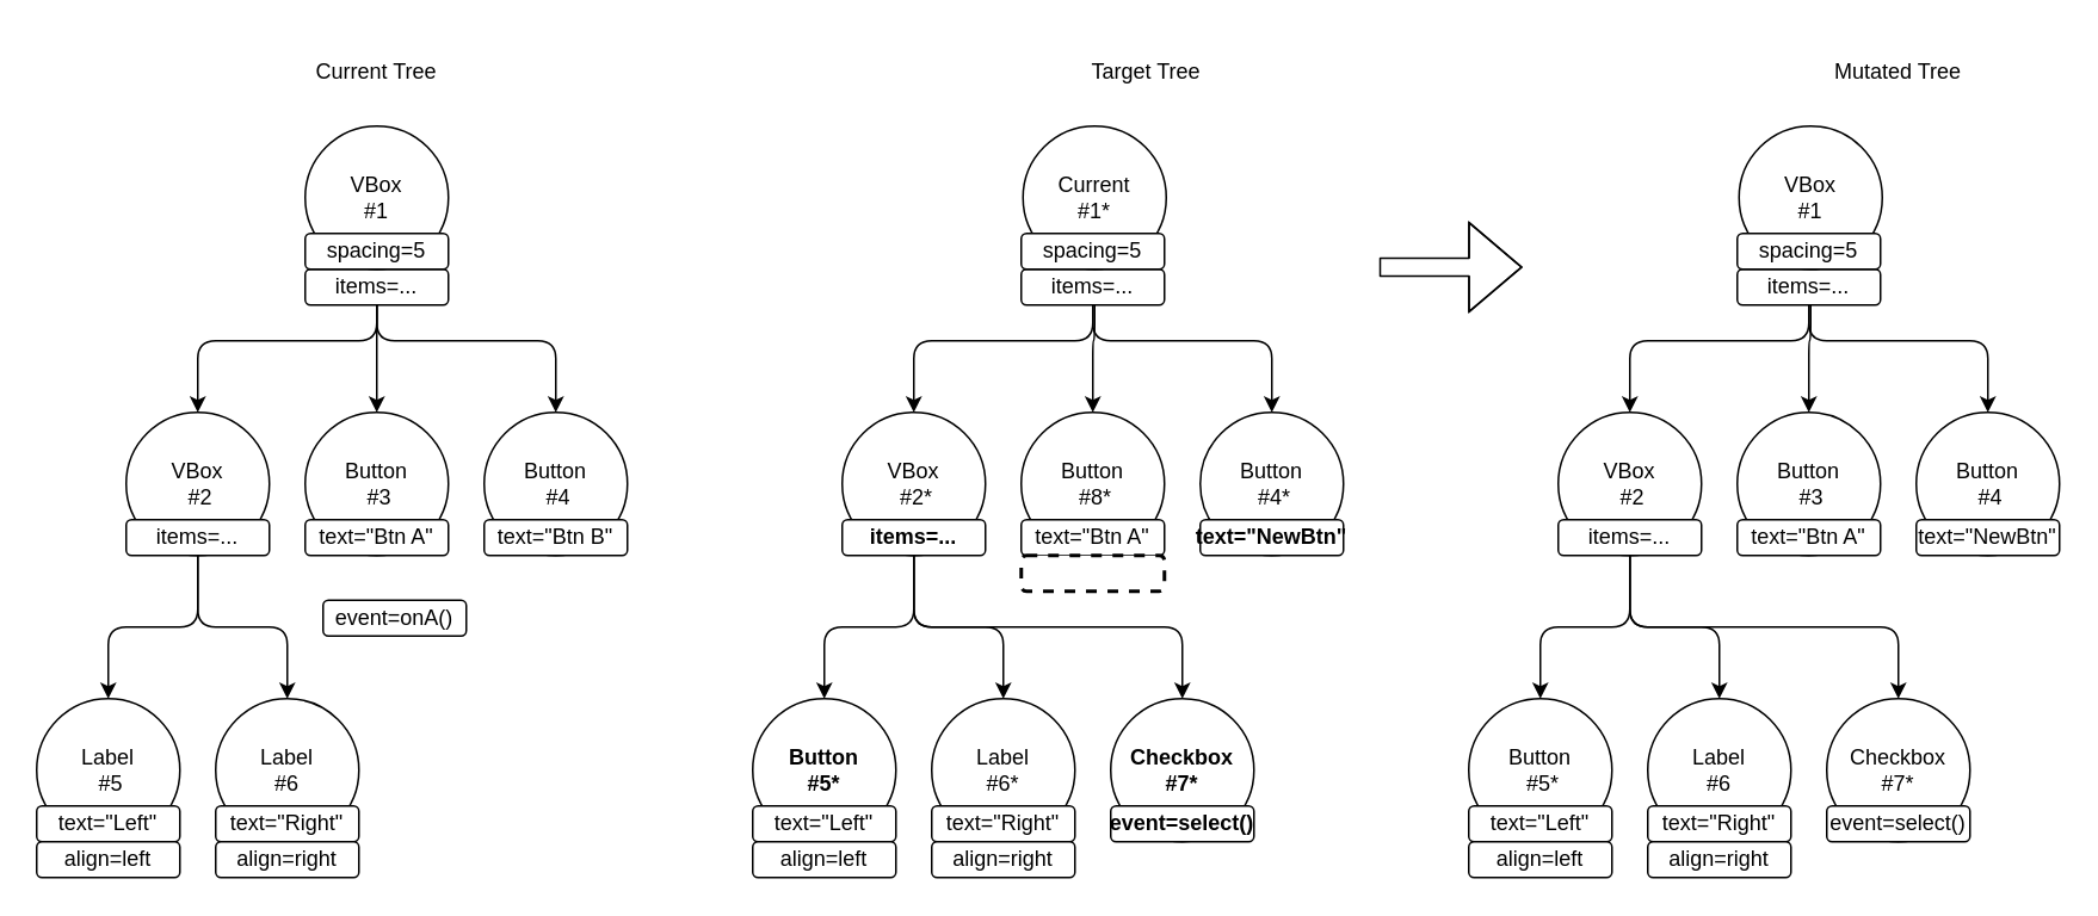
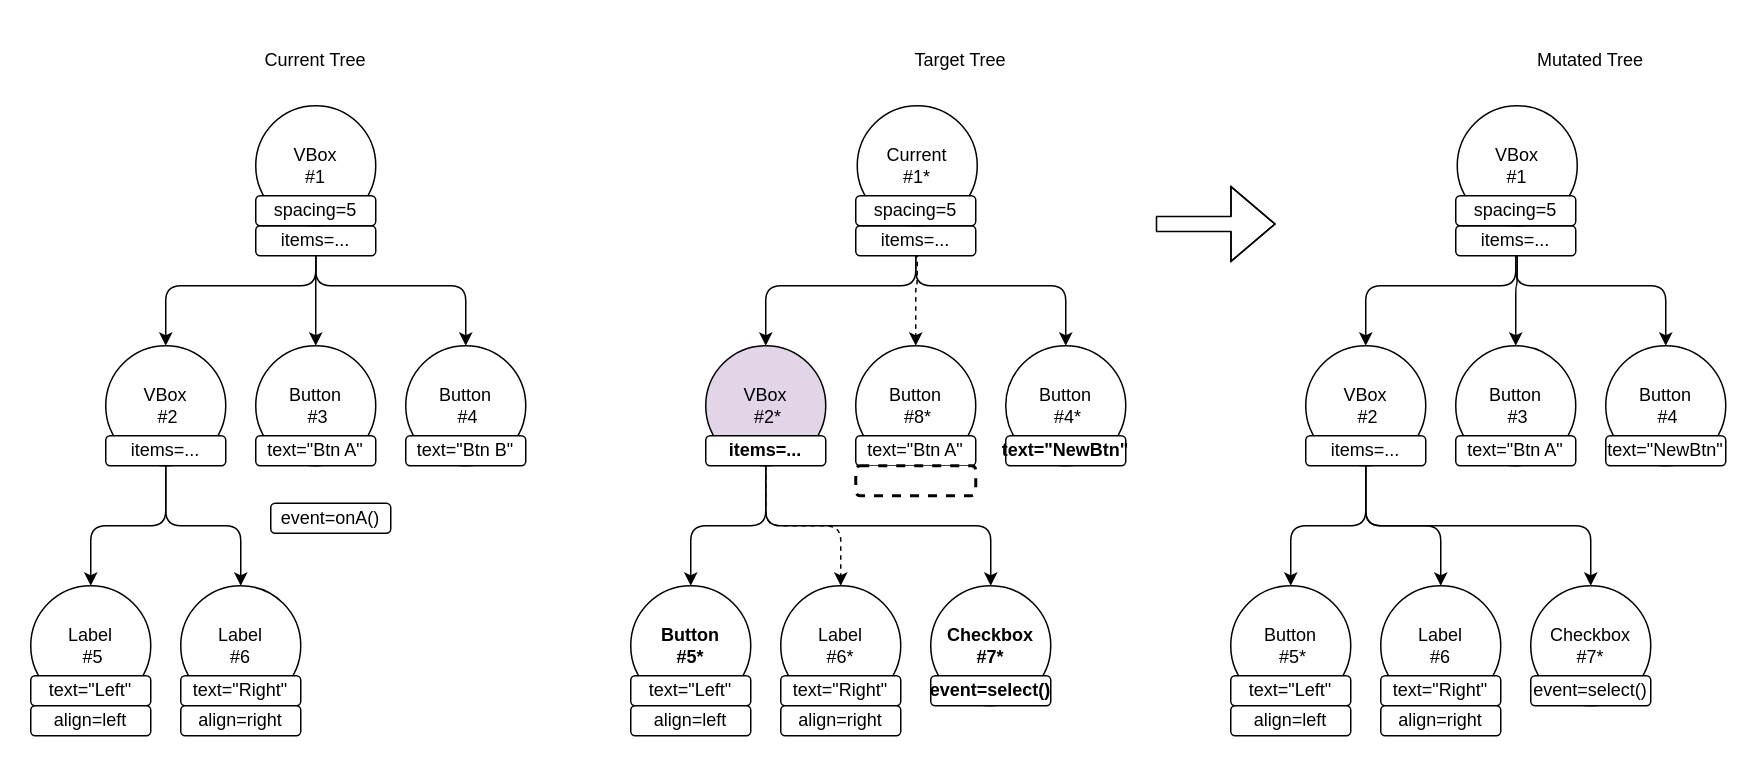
  <mxCell id="0" />
  <mxCell id="1" parent="0" />
  <mxCell id="2" style="edgeStyle=orthogonalEdgeStyle;orthogonalLoop=1;jettySize=auto;html=1;entryX=0.5;entryY=0;entryDx=0;entryDy=0;" edge="1" parent="1" source="8" target="12"><mxGeometry relative="1" as="geometry" /></mxCell>
  <mxCell id="3" style="edgeStyle=orthogonalEdgeStyle;orthogonalLoop=1;jettySize=auto;html=1;entryX=0.5;entryY=0;entryDx=0;entryDy=0;exitX=0.5;exitY=1;exitDx=0;exitDy=0;" edge="1" parent="1" source="9" target="14"><mxGeometry relative="1" as="geometry" /></mxCell>
  <mxCell id="4" style="edgeStyle=orthogonalEdgeStyle;orthogonalLoop=1;jettySize=auto;html=1;entryX=0.5;entryY=0;entryDx=0;entryDy=0;exitX=0.5;exitY=1;exitDx=0;exitDy=0;" edge="1" parent="1" source="9" target="10"><mxGeometry relative="1" as="geometry" /></mxCell>
  <mxCell id="5" style="edgeStyle=orthogonalEdgeStyle;orthogonalLoop=1;jettySize=auto;html=1;entryX=0.5;entryY=0;entryDx=0;entryDy=0;" edge="1" parent="1" source="10" target="16"><mxGeometry relative="1" as="geometry" /></mxCell>
  <mxCell id="6" style="edgeStyle=orthogonalEdgeStyle;orthogonalLoop=1;jettySize=auto;html=1;entryX=0.5;entryY=0;entryDx=0;entryDy=0;" edge="1" parent="1" source="10" target="18"><mxGeometry relative="1" as="geometry" /></mxCell>
  <mxCell id="7" value="items=..." style="whiteSpace=wrap;html=1;rounded=1;" vertex="1" parent="1"><mxGeometry x="170" y="150" width="80" height="20" as="geometry" /></mxCell>
  <mxCell id="8" value="&lt;div&gt;VBox&lt;/div&gt;&lt;div&gt;#1&lt;br&gt;&lt;/div&gt;" style="ellipse;whiteSpace=wrap;html=1;aspect=fixed;rounded=1;" vertex="1" parent="1"><mxGeometry x="170" y="70" width="80" height="80" as="geometry" /></mxCell>
  <mxCell id="9" value="spacing=5" style="whiteSpace=wrap;html=1;rounded=1;" vertex="1" parent="1"><mxGeometry x="170" y="130" width="80" height="20" as="geometry" /></mxCell>
  <mxCell id="10" value="&lt;div&gt;VBox&lt;/div&gt;&amp;nbsp;#2" style="ellipse;whiteSpace=wrap;html=1;aspect=fixed;rounded=1;" vertex="1" parent="1"><mxGeometry x="70" y="230" width="80" height="80" as="geometry" /></mxCell>
  <mxCell id="11" value="items=..." style="whiteSpace=wrap;html=1;rounded=1;" vertex="1" parent="1"><mxGeometry x="70" y="290" width="80" height="20" as="geometry" /></mxCell>
  <mxCell id="12" value="&lt;div&gt;Button&lt;/div&gt;&amp;nbsp;#3" style="ellipse;whiteSpace=wrap;html=1;aspect=fixed;rounded=1;" vertex="1" parent="1"><mxGeometry x="170" y="230" width="80" height="80" as="geometry" /></mxCell>
  <mxCell id="13" value="text=&quot;Btn A&quot;" style="whiteSpace=wrap;html=1;rounded=1;" vertex="1" parent="1"><mxGeometry x="170" y="290" width="80" height="20" as="geometry" /></mxCell>
  <mxCell id="14" value="&lt;div&gt;Button&lt;/div&gt;&amp;nbsp;#4" style="ellipse;whiteSpace=wrap;html=1;aspect=fixed;rounded=1;" vertex="1" parent="1"><mxGeometry x="270" y="230" width="80" height="80" as="geometry" /></mxCell>
  <mxCell id="15" value="text=&quot;Btn B&quot;" style="whiteSpace=wrap;html=1;rounded=1;" vertex="1" parent="1"><mxGeometry x="270" y="290" width="80" height="20" as="geometry" /></mxCell>
  <mxCell id="16" value="&lt;div&gt;Label&lt;/div&gt;&amp;nbsp;#5" style="ellipse;whiteSpace=wrap;html=1;aspect=fixed;rounded=1;" vertex="1" parent="1"><mxGeometry x="20" y="390" width="80" height="80" as="geometry" /></mxCell>
  <mxCell id="17" value="text=&quot;Left&quot;" style="whiteSpace=wrap;html=1;rounded=1;" vertex="1" parent="1"><mxGeometry x="20" y="450" width="80" height="20" as="geometry" /></mxCell>
  <mxCell id="18" value="&lt;div&gt;Label&lt;/div&gt;&lt;div&gt;#6&lt;br&gt;&lt;/div&gt;" style="ellipse;whiteSpace=wrap;html=1;aspect=fixed;rounded=1;" vertex="1" parent="1"><mxGeometry x="120" y="390" width="80" height="80" as="geometry" /></mxCell>
  <mxCell id="19" value="text=&quot;Right&quot;" style="whiteSpace=wrap;html=1;rounded=1;" vertex="1" parent="1"><mxGeometry x="120" y="450" width="80" height="20" as="geometry" /></mxCell>
  <mxCell id="20" value="event=onA()" style="whiteSpace=wrap;html=1;rounded=1;" vertex="1" parent="1"><mxGeometry x="180" y="335" width="80" height="20" as="geometry" /></mxCell>
  <mxCell id="21" value="align=right" style="whiteSpace=wrap;html=1;rounded=1;" vertex="1" parent="1"><mxGeometry x="120" y="470" width="80" height="20" as="geometry" /></mxCell>
  <mxCell id="22" value="align=left" style="whiteSpace=wrap;html=1;rounded=1;" vertex="1" parent="1"><mxGeometry x="20" y="470" width="80" height="20" as="geometry" /></mxCell>
- <mxCell id="23" style="edgeStyle=orthogonalEdgeStyle;orthogonalLoop=1;jettySize=auto;html=1;entryX=0.5;entryY=0;entryDx=0;entryDy=0;" edge="1" parent="1" source="29" target="34"><mxGeometry relative="1" as="geometry" /></mxCell>
+ <mxCell id="23" style="edgeStyle=orthogonalEdgeStyle;orthogonalLoop=1;jettySize=auto;html=1;entryX=0.5;entryY=0;entryDx=0;entryDy=0;dashed=1;" edge="1" parent="1" source="29" target="34"><mxGeometry relative="1" as="geometry" /></mxCell>
  <mxCell id="24" style="edgeStyle=orthogonalEdgeStyle;orthogonalLoop=1;jettySize=auto;html=1;entryX=0.5;entryY=0;entryDx=0;entryDy=0;exitX=0.5;exitY=1;exitDx=0;exitDy=0;" edge="1" parent="1" source="30" target="36"><mxGeometry relative="1" as="geometry" /></mxCell>
  <mxCell id="25" style="edgeStyle=orthogonalEdgeStyle;orthogonalLoop=1;jettySize=auto;html=1;entryX=0.5;entryY=0;entryDx=0;entryDy=0;exitX=0.5;exitY=1;exitDx=0;exitDy=0;" edge="1" parent="1" source="30" target="32"><mxGeometry relative="1" as="geometry" /></mxCell>
  <mxCell id="26" style="edgeStyle=orthogonalEdgeStyle;orthogonalLoop=1;jettySize=auto;html=1;entryX=0.5;entryY=0;entryDx=0;entryDy=0;" edge="1" parent="1" source="32" target="38"><mxGeometry relative="1" as="geometry" /></mxCell>
- <mxCell id="27" style="edgeStyle=orthogonalEdgeStyle;orthogonalLoop=1;jettySize=auto;html=1;entryX=0.5;entryY=0;entryDx=0;entryDy=0;" edge="1" parent="1" source="32" target="40"><mxGeometry relative="1" as="geometry" /></mxCell>
+ <mxCell id="27" style="edgeStyle=orthogonalEdgeStyle;orthogonalLoop=1;jettySize=auto;html=1;entryX=0.5;entryY=0;entryDx=0;entryDy=0;dashed=1;" edge="1" parent="1" source="32" target="40"><mxGeometry relative="1" as="geometry" /></mxCell>
  <mxCell id="28" value="items=..." style="whiteSpace=wrap;html=1;rounded=1;" vertex="1" parent="1"><mxGeometry x="570" y="150" width="80" height="20" as="geometry" /></mxCell>
  <mxCell id="29" value="&lt;div&gt;Current&lt;/div&gt;&lt;div&gt;#1*&lt;br&gt;&lt;/div&gt;" style="ellipse;whiteSpace=wrap;html=1;aspect=fixed;rounded=1;" vertex="1" parent="1"><mxGeometry x="571" y="70" width="80" height="80" as="geometry" /></mxCell>
  <mxCell id="30" value="spacing=5" style="whiteSpace=wrap;html=1;rounded=1;" vertex="1" parent="1"><mxGeometry x="570" y="130" width="80" height="20" as="geometry" /></mxCell>
  <mxCell id="31" style="edgeStyle=orthogonalEdgeStyle;orthogonalLoop=1;jettySize=auto;html=1;entryX=0.5;entryY=0;entryDx=0;entryDy=0;exitX=0.5;exitY=1;exitDx=0;exitDy=0;" edge="1" parent="1" source="33" target="68"><mxGeometry relative="1" as="geometry" /></mxCell>
- <mxCell id="32" value="&lt;div&gt;VBox&lt;/div&gt;&amp;nbsp;#2*" style="ellipse;whiteSpace=wrap;html=1;aspect=fixed;rounded=1;" vertex="1" parent="1"><mxGeometry x="470" y="230" width="80" height="80" as="geometry" /></mxCell>
+ <mxCell id="32" value="&lt;div&gt;VBox&lt;/div&gt;&amp;nbsp;#2*" style="ellipse;whiteSpace=wrap;html=1;aspect=fixed;rounded=1;fillColor=#e1d5e7;" vertex="1" parent="1"><mxGeometry x="470" y="230" width="80" height="80" as="geometry" /></mxCell>
  <mxCell id="33" value="items=..." style="whiteSpace=wrap;html=1;fontStyle=1;rounded=1;" vertex="1" parent="1"><mxGeometry x="470" y="290" width="80" height="20" as="geometry" /></mxCell>
  <mxCell id="34" value="&lt;div&gt;Button&lt;/div&gt;&amp;nbsp;#8*" style="ellipse;whiteSpace=wrap;html=1;aspect=fixed;rounded=1;" vertex="1" parent="1"><mxGeometry x="570" y="230" width="80" height="80" as="geometry" /></mxCell>
  <mxCell id="35" value="text=&quot;Btn A&quot;" style="whiteSpace=wrap;html=1;rounded=1;" vertex="1" parent="1"><mxGeometry x="570" y="290" width="80" height="20" as="geometry" /></mxCell>
  <mxCell id="36" value="&lt;div&gt;Button&lt;/div&gt;&amp;nbsp;#4*" style="ellipse;whiteSpace=wrap;html=1;aspect=fixed;rounded=1;" vertex="1" parent="1"><mxGeometry x="670" y="230" width="80" height="80" as="geometry" /></mxCell>
  <mxCell id="37" value="text=&quot;NewBtn&quot;" style="whiteSpace=wrap;html=1;fontStyle=1;rounded=1;" vertex="1" parent="1"><mxGeometry x="670" y="290" width="80" height="20" as="geometry" /></mxCell>
  <mxCell id="38" value="&lt;div&gt;Button&lt;/div&gt;&lt;div&gt;#5*&lt;br&gt;&lt;/div&gt;" style="ellipse;whiteSpace=wrap;html=1;aspect=fixed;fontStyle=1;rounded=1;" vertex="1" parent="1"><mxGeometry x="420" y="390" width="80" height="80" as="geometry" /></mxCell>
  <mxCell id="39" value="text=&quot;Left&quot;" style="whiteSpace=wrap;html=1;rounded=1;" vertex="1" parent="1"><mxGeometry x="420" y="450" width="80" height="20" as="geometry" /></mxCell>
  <mxCell id="40" value="&lt;div&gt;Label&lt;/div&gt;&lt;div&gt;#6*&lt;/div&gt;" style="ellipse;whiteSpace=wrap;html=1;aspect=fixed;rounded=1;" vertex="1" parent="1"><mxGeometry x="520" y="390" width="80" height="80" as="geometry" /></mxCell>
  <mxCell id="41" value="text=&quot;Right&quot;" style="whiteSpace=wrap;html=1;rounded=1;" vertex="1" parent="1"><mxGeometry x="520" y="450" width="80" height="20" as="geometry" /></mxCell>
  <mxCell id="42" value="align=left" style="whiteSpace=wrap;html=1;rounded=1;" vertex="1" parent="1"><mxGeometry x="420" y="470" width="80" height="20" as="geometry" /></mxCell>
  <mxCell id="43" value="Current Tree" style="text;html=1;strokeColor=none;fillColor=none;align=center;verticalAlign=middle;whiteSpace=wrap;rounded=1;" vertex="1" parent="1"><mxGeometry x="170" y="20" width="80" height="40" as="geometry" /></mxCell>
  <mxCell id="44" value="&lt;div&gt;Target Tree&lt;/div&gt;" style="text;html=1;strokeColor=none;fillColor=none;align=center;verticalAlign=middle;whiteSpace=wrap;rounded=1;" vertex="1" parent="1"><mxGeometry x="600" y="20" width="80" height="40" as="geometry" /></mxCell>
  <mxCell id="45" style="edgeStyle=orthogonalEdgeStyle;orthogonalLoop=1;jettySize=auto;html=1;entryX=0.5;entryY=0;entryDx=0;entryDy=0;" edge="1" parent="1" source="51" target="56"><mxGeometry relative="1" as="geometry" /></mxCell>
  <mxCell id="46" style="edgeStyle=orthogonalEdgeStyle;orthogonalLoop=1;jettySize=auto;html=1;entryX=0.5;entryY=0;entryDx=0;entryDy=0;exitX=0.5;exitY=1;exitDx=0;exitDy=0;" edge="1" parent="1" source="52" target="58"><mxGeometry relative="1" as="geometry" /></mxCell>
  <mxCell id="47" style="edgeStyle=orthogonalEdgeStyle;orthogonalLoop=1;jettySize=auto;html=1;entryX=0.5;entryY=0;entryDx=0;entryDy=0;exitX=0.5;exitY=1;exitDx=0;exitDy=0;" edge="1" parent="1" source="52" target="54"><mxGeometry relative="1" as="geometry" /></mxCell>
  <mxCell id="48" style="edgeStyle=orthogonalEdgeStyle;orthogonalLoop=1;jettySize=auto;html=1;entryX=0.5;entryY=0;entryDx=0;entryDy=0;" edge="1" parent="1" source="54" target="60"><mxGeometry relative="1" as="geometry" /></mxCell>
  <mxCell id="49" style="edgeStyle=orthogonalEdgeStyle;orthogonalLoop=1;jettySize=auto;html=1;entryX=0.5;entryY=0;entryDx=0;entryDy=0;" edge="1" parent="1" source="54" target="62"><mxGeometry relative="1" as="geometry" /></mxCell>
  <mxCell id="50" value="items=..." style="whiteSpace=wrap;html=1;rounded=1;" vertex="1" parent="1"><mxGeometry x="970" y="150" width="80" height="20" as="geometry" /></mxCell>
  <mxCell id="51" value="&lt;div&gt;VBox&lt;/div&gt;&lt;div&gt;#1&lt;/div&gt;" style="ellipse;whiteSpace=wrap;html=1;aspect=fixed;rounded=1;" vertex="1" parent="1"><mxGeometry x="971" y="70" width="80" height="80" as="geometry" /></mxCell>
  <mxCell id="52" value="spacing=5" style="whiteSpace=wrap;html=1;rounded=1;" vertex="1" parent="1"><mxGeometry x="970" y="130" width="80" height="20" as="geometry" /></mxCell>
  <mxCell id="53" style="edgeStyle=orthogonalEdgeStyle;orthogonalLoop=1;jettySize=auto;html=1;entryX=0.5;entryY=0;entryDx=0;entryDy=0;exitX=0.5;exitY=1;exitDx=0;exitDy=0;" edge="1" parent="1" source="55" target="72"><mxGeometry relative="1" as="geometry" /></mxCell>
  <mxCell id="54" value="&lt;div&gt;VBox&lt;/div&gt;&amp;nbsp;#2" style="ellipse;whiteSpace=wrap;html=1;aspect=fixed;rounded=1;" vertex="1" parent="1"><mxGeometry x="870" y="230" width="80" height="80" as="geometry" /></mxCell>
  <mxCell id="55" value="items=..." style="whiteSpace=wrap;html=1;rounded=1;" vertex="1" parent="1"><mxGeometry x="870" y="290" width="80" height="20" as="geometry" /></mxCell>
  <mxCell id="56" value="&lt;div&gt;Button&lt;/div&gt;&amp;nbsp;#3" style="ellipse;whiteSpace=wrap;html=1;aspect=fixed;rounded=1;" vertex="1" parent="1"><mxGeometry x="970" y="230" width="80" height="80" as="geometry" /></mxCell>
  <mxCell id="57" value="text=&quot;Btn A&quot;" style="whiteSpace=wrap;html=1;rounded=1;" vertex="1" parent="1"><mxGeometry x="970" y="290" width="80" height="20" as="geometry" /></mxCell>
  <mxCell id="58" value="&lt;div&gt;Button&lt;/div&gt;&amp;nbsp;#4" style="ellipse;whiteSpace=wrap;html=1;aspect=fixed;rounded=1;" vertex="1" parent="1"><mxGeometry x="1070" y="230" width="80" height="80" as="geometry" /></mxCell>
  <mxCell id="59" value="text=&quot;NewBtn&quot;" style="whiteSpace=wrap;html=1;rounded=1;" vertex="1" parent="1"><mxGeometry x="1070" y="290" width="80" height="20" as="geometry" /></mxCell>
  <mxCell id="60" value="&lt;div&gt;Button&lt;/div&gt;&amp;nbsp;#5*" style="ellipse;whiteSpace=wrap;html=1;aspect=fixed;rounded=1;" vertex="1" parent="1"><mxGeometry x="820" y="390" width="80" height="80" as="geometry" /></mxCell>
  <mxCell id="61" value="text=&quot;Left&quot;" style="whiteSpace=wrap;html=1;rounded=1;" vertex="1" parent="1"><mxGeometry x="820" y="450" width="80" height="20" as="geometry" /></mxCell>
  <mxCell id="62" value="&lt;div&gt;Label&lt;/div&gt;&lt;div&gt;#6&lt;/div&gt;" style="ellipse;whiteSpace=wrap;html=1;aspect=fixed;rounded=1;" vertex="1" parent="1"><mxGeometry x="920" y="390" width="80" height="80" as="geometry" /></mxCell>
  <mxCell id="63" value="text=&quot;Right&quot;" style="whiteSpace=wrap;html=1;rounded=1;" vertex="1" parent="1"><mxGeometry x="920" y="450" width="80" height="20" as="geometry" /></mxCell>
  <mxCell id="64" value="align=right" style="whiteSpace=wrap;html=1;rounded=1;" vertex="1" parent="1"><mxGeometry x="920" y="470" width="80" height="20" as="geometry" /></mxCell>
  <mxCell id="65" value="align=left" style="whiteSpace=wrap;html=1;rounded=1;" vertex="1" parent="1"><mxGeometry x="820" y="470" width="80" height="20" as="geometry" /></mxCell>
  <mxCell id="66" value="Mutated Tree" style="text;html=1;strokeColor=none;fillColor=none;align=center;verticalAlign=middle;whiteSpace=wrap;rounded=1;" vertex="1" parent="1"><mxGeometry x="1020" y="20" width="80" height="40" as="geometry" /></mxCell>
  <mxCell id="67" value="" style="shape=flexArrow;endArrow=classic;html=1;endWidth=38.824;endSize=9.447;" edge="1" parent="1"><mxGeometry width="50" height="50" relative="1" as="geometry"><mxPoint x="770" y="148.82" as="sourcePoint" /><mxPoint x="850" y="148.82" as="targetPoint" /><Array as="points"><mxPoint x="810" y="148.82" /></Array></mxGeometry></mxCell>
  <mxCell id="68" value="&lt;div&gt;Checkbox&lt;/div&gt;&lt;div&gt;#7*&lt;/div&gt;" style="ellipse;whiteSpace=wrap;html=1;aspect=fixed;fontStyle=1;rounded=1;" vertex="1" parent="1"><mxGeometry x="620" y="390" width="80" height="80" as="geometry" /></mxCell>
  <mxCell id="69" value="align=right" style="whiteSpace=wrap;html=1;rounded=1;" vertex="1" parent="1"><mxGeometry x="520" y="470" width="80" height="20" as="geometry" /></mxCell>
  <mxCell id="70" value="event=select()" style="whiteSpace=wrap;html=1;fontStyle=1;rounded=1;" vertex="1" parent="1"><mxGeometry x="620" y="450" width="80" height="20" as="geometry" /></mxCell>
  <mxCell id="71" value="" style="whiteSpace=wrap;html=1;dashed=1;rounded=1;strokeWidth=2;" vertex="1" parent="1"><mxGeometry x="570" y="310" width="80" height="20" as="geometry" /></mxCell>
  <mxCell id="72" value="&lt;div&gt;Checkbox&lt;/div&gt;&lt;div&gt;#7*&lt;/div&gt;" style="ellipse;whiteSpace=wrap;html=1;aspect=fixed;fontStyle=0;rounded=1;" vertex="1" parent="1"><mxGeometry x="1020" y="390" width="80" height="80" as="geometry" /></mxCell>
  <mxCell id="73" value="event=select()" style="whiteSpace=wrap;html=1;fontStyle=0;rounded=1;" vertex="1" parent="1"><mxGeometry x="1020" y="450" width="80" height="20" as="geometry" /></mxCell>
